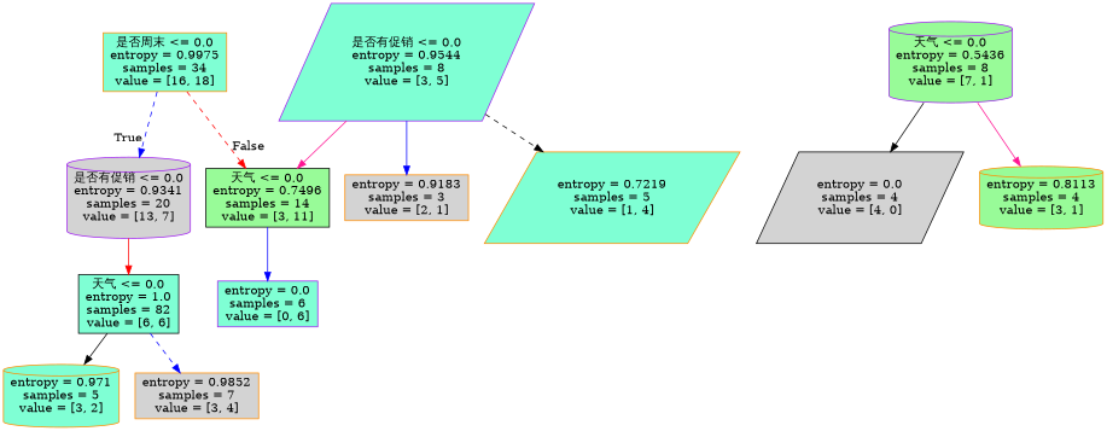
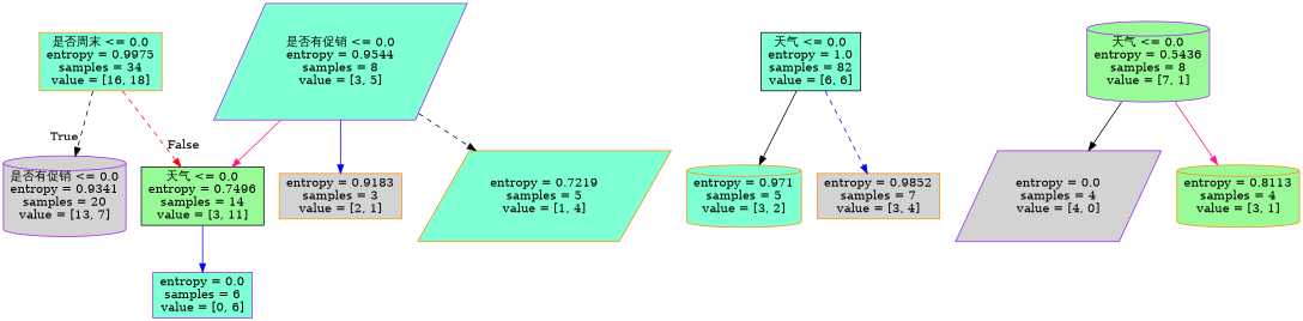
  digraph {
    node [color=darkorange fillcolor=aquamarine shape=box style=filled]
    edge [color=blue style=solid]
    n1 [label="是否周末 <= 0.0\nentropy = 0.9975\nsamples = 34\nvalue = [16, 18]"]
    n2 [color=purple fillcolor=lightgrey label="是否有促销 <= 0.0\nentropy = 0.9341\nsamples = 20\nvalue = [13, 7]" shape=cylinder]
    n3 [color=black fillcolor=palegreen label="天气 <= 0.0\nentropy = 0.7496\nsamples = 14\nvalue = [3, 11]"]
    n4 [color=black label="天气 <= 0.0\nentropy = 1.0\nsamples = 82\nvalue = [6, 6]"]
    n5 [color=purple label="entropy = 0.0\nsamples = 6\nvalue = [0, 6]"]
    n6 [color=purple fillcolor=palegreen label="天气 <= 0.0\nentropy = 0.5436\nsamples = 8\nvalue = [7, 1]" shape=cylinder]
-   n7 [color=black fillcolor=lightgrey label="entropy = 0.0\nsamples = 4\nvalue = [4, 0]" shape=parallelogram]
+   n7 [color=purple fillcolor=lightgrey label="entropy = 0.0\nsamples = 4\nvalue = [4, 0]" shape=parallelogram]
    n8 [fillcolor=palegreen label="entropy = 0.8113\nsamples = 4\nvalue = [3, 1]" shape=cylinder]
    n9 [label="entropy = 0.971\nsamples = 5\nvalue = [3, 2]" shape=cylinder]
    n10 [fillcolor=lightgrey label="entropy = 0.9852\nsamples = 7\nvalue = [3, 4]"]
    n11 [color=purple label="是否有促销 <= 0.0\nentropy = 0.9544\nsamples = 8\nvalue = [3, 5]" shape=parallelogram]
    n12 [fillcolor=lightgrey label="entropy = 0.9183\nsamples = 3\nvalue = [2, 1]"]
    n13 [label="entropy = 0.7219\nsamples = 5\nvalue = [1, 4]" shape=parallelogram]
-   n1 -> n2 [headlabel=True labelangle=45 labeldistance=2.5 style=dashed]
+   n1 -> n2 [color=black headlabel=True labelangle=45 labeldistance=2.5 style=dashed]
    n1 -> n3 [color=red headlabel=False labelangle=-45 labeldistance=2.5 style=dashed]
-   n2 -> n4 [color=red]
    n3 -> n5
    n4 -> n9 [color=black]
    n4 -> n10 [style=dashed]
    n6 -> n7 [color=black]
    n6 -> n8 [color=deeppink]
    n11 -> n3 [color=deeppink]
    n11 -> n12
    n11 -> n13 [color=black style=dashed]
  }
